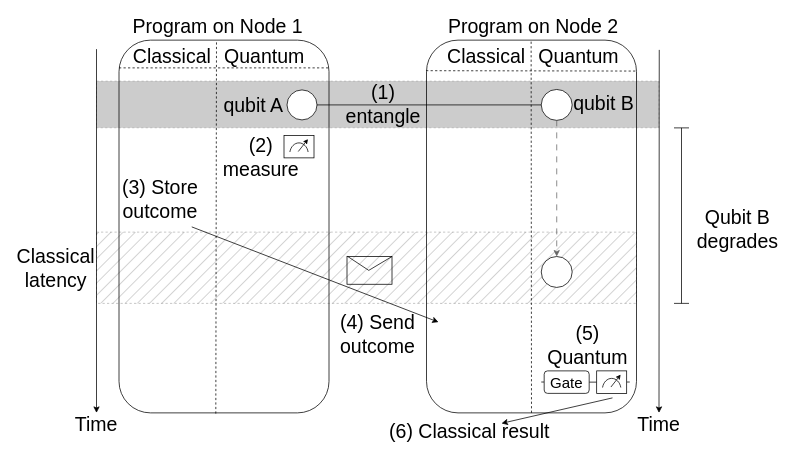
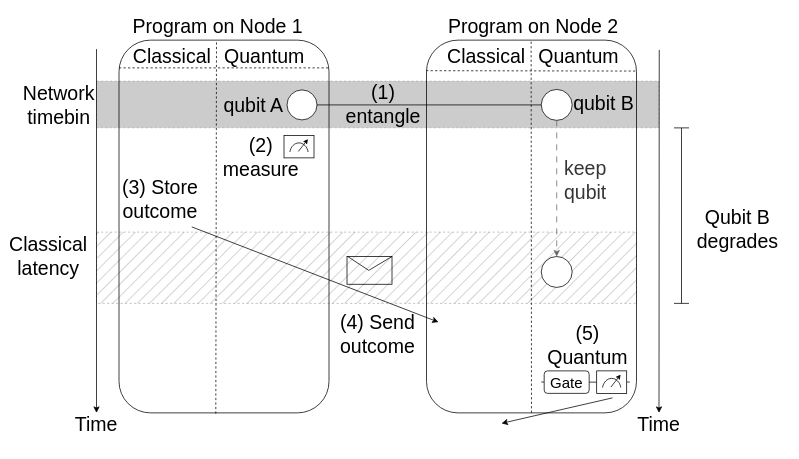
  <mxCell id="0" />
  <mxCell id="1" parent="0" />
  <mxCell id="2" value="" style="rounded=1;whiteSpace=wrap;html=1;fillColor=none;" parent="1" vertex="1"><mxGeometry x="158" y="53" width="280" height="497" as="geometry" /></mxCell>
  <mxCell id="3" value="" style="rounded=1;whiteSpace=wrap;html=1;fillColor=none;" parent="1" vertex="1"><mxGeometry x="568" y="53" width="280" height="497" as="geometry" /></mxCell>
  <mxCell id="4" value="" style="rounded=0;whiteSpace=wrap;html=1;dashed=1;fillColor=#000000;fillStyle=solid;opacity=20;" parent="1" vertex="1"><mxGeometry x="128" y="107.5" width="750" height="62.5" as="geometry" /></mxCell>
  <mxCell id="5" value="" style="rounded=0;whiteSpace=wrap;html=1;dashed=1;fillColor=#000000;fillStyle=hatch;opacity=30;" parent="1" vertex="1"><mxGeometry x="128" y="309" width="720" height="95" as="geometry" /></mxCell>
  <mxCell id="6" style="edgeStyle=none;html=1;exitX=1;exitY=0.5;exitDx=0;exitDy=0;entryX=0;entryY=0.5;entryDx=0;entryDy=0;endArrow=none;endFill=0;" parent="1" source="7" target="9" edge="1"><mxGeometry relative="1" as="geometry" /></mxCell>
  <mxCell id="7" value="" style="ellipse;whiteSpace=wrap;html=1;aspect=fixed;" parent="1" vertex="1"><mxGeometry x="382" y="119.38" width="40" height="40" as="geometry" /></mxCell>
  <mxCell id="8" style="edgeStyle=none;html=1;exitX=0.5;exitY=1;exitDx=0;exitDy=0;entryX=0.5;entryY=0;entryDx=0;entryDy=0;dashed=1;dashPattern=8 8;fillColor=#f5f5f5;strokeColor=#666666;" edge="1" parent="1" source="9" target="54"><mxGeometry relative="1" as="geometry" /></mxCell>
  <mxCell id="9" value="" style="ellipse;whiteSpace=wrap;html=1;aspect=fixed;" parent="1" vertex="1"><mxGeometry x="721" y="118.75" width="41.25" height="41.25" as="geometry" /></mxCell>
  <mxCell id="10" value="" style="endArrow=classic;html=1;" parent="1" edge="1"><mxGeometry width="50" height="50" relative="1" as="geometry"><mxPoint x="255" y="302" as="sourcePoint" /><mxPoint x="584" y="429" as="targetPoint" /></mxGeometry></mxCell>
  <mxCell id="11" value="" style="group" parent="1" vertex="1" connectable="0"><mxGeometry x="462" y="341.5" width="60" height="37" as="geometry" /></mxCell>
  <mxCell id="12" value="" style="rounded=0;whiteSpace=wrap;html=1;fillColor=none;" parent="11" vertex="1"><mxGeometry width="60" height="37" as="geometry" /></mxCell>
  <mxCell id="13" value="" style="endArrow=none;html=1;" parent="11" edge="1"><mxGeometry width="50" height="50" relative="1" as="geometry"><mxPoint x="29" y="18.5" as="sourcePoint" /><mxPoint x="60" as="targetPoint" /></mxGeometry></mxCell>
  <mxCell id="14" value="" style="endArrow=none;html=1;" parent="11" edge="1"><mxGeometry width="50" height="50" relative="1" as="geometry"><mxPoint x="29" y="18.5" as="sourcePoint" /><mxPoint x="1" as="targetPoint" /></mxGeometry></mxCell>
+ <mxCell id="15" value="Network&lt;br&gt;timebin" style="text;html=1;strokeColor=none;fillColor=none;align=center;verticalAlign=middle;whiteSpace=wrap;rounded=0;fontSize=26;" parent="1" vertex="1"><mxGeometry x="28" y="99" width="100" height="82" as="geometry" /></mxCell>
  <mxCell id="16" value="(2) measure" style="text;html=1;strokeColor=none;fillColor=none;align=center;verticalAlign=middle;whiteSpace=wrap;rounded=0;fontSize=26;" parent="1" vertex="1"><mxGeometry x="287" y="180" width="121" height="57" as="geometry" /></mxCell>
  <mxCell id="17" value="(3) Store outcome" style="text;html=1;strokeColor=none;fillColor=none;align=center;verticalAlign=middle;whiteSpace=wrap;rounded=0;fontSize=26;" parent="1" vertex="1"><mxGeometry x="148" y="237" width="130" height="55" as="geometry" /></mxCell>
- <mxCell id="18" value="Classical&lt;br&gt;latency" style="text;html=1;strokeColor=none;fillColor=none;align=center;verticalAlign=middle;whiteSpace=wrap;rounded=0;fontSize=26;" parent="1" vertex="1"><mxGeometry x="20" y="302.25" width="108" height="108.5" as="geometry" /></mxCell>
+ <mxCell id="18" value="Classical&lt;br&gt;latency" style="text;html=1;strokeColor=none;fillColor=none;align=center;verticalAlign=middle;whiteSpace=wrap;rounded=0;fontSize=26;" parent="1" vertex="1"><mxGeometry x="10" y="287.25" width="108" height="108.5" as="geometry" /></mxCell>
  <mxCell id="19" value="Qubit B&lt;br&gt;degrades" style="text;html=1;strokeColor=none;fillColor=none;align=center;verticalAlign=middle;whiteSpace=wrap;rounded=0;fontSize=26;" parent="1" vertex="1"><mxGeometry x="923" y="255" width="120" height="100" as="geometry" /></mxCell>
  <mxCell id="20" value="" style="endArrow=classic;html=1;entryX=0.5;entryY=0;entryDx=0;entryDy=0;" parent="1" target="22" edge="1"><mxGeometry width="50" height="50" relative="1" as="geometry"><mxPoint x="128" y="65" as="sourcePoint" /><mxPoint x="128" y="490" as="targetPoint" /></mxGeometry></mxCell>
  <mxCell id="21" value="" style="endArrow=classic;html=1;entryX=0.5;entryY=0;entryDx=0;entryDy=0;" parent="1" target="23" edge="1"><mxGeometry width="50" height="50" relative="1" as="geometry"><mxPoint x="878.34" y="66" as="sourcePoint" /><mxPoint x="878" y="487" as="targetPoint" /></mxGeometry></mxCell>
  <mxCell id="22" value="Time" style="text;html=1;strokeColor=none;fillColor=none;align=center;verticalAlign=middle;whiteSpace=wrap;rounded=0;fontSize=26;" parent="1" vertex="1"><mxGeometry x="98" y="550" width="60" height="30" as="geometry" /></mxCell>
  <mxCell id="23" value="Time" style="text;html=1;strokeColor=none;fillColor=none;align=center;verticalAlign=middle;whiteSpace=wrap;rounded=0;fontSize=26;" parent="1" vertex="1"><mxGeometry x="848" y="550" width="60" height="30" as="geometry" /></mxCell>
  <mxCell id="24" value="(5) Quantum" style="text;html=1;strokeColor=none;fillColor=none;align=center;verticalAlign=middle;whiteSpace=wrap;rounded=0;fontSize=26;" parent="1" vertex="1"><mxGeometry x="718" y="440" width="130" height="40" as="geometry" /></mxCell>
- <mxCell id="25" value="(6) Classical result" style="text;html=1;strokeColor=none;fillColor=none;align=center;verticalAlign=middle;whiteSpace=wrap;rounded=0;fontSize=26;" parent="1" vertex="1"><mxGeometry x="498" y="560" width="255" height="30" as="geometry" /></mxCell>
  <mxCell id="26" value="Program on Node 1" style="text;html=1;strokeColor=none;fillColor=none;align=center;verticalAlign=middle;whiteSpace=wrap;rounded=0;fontSize=26;" parent="1" vertex="1"><mxGeometry x="172" y="20" width="236" height="30" as="geometry" /></mxCell>
  <mxCell id="27" value="Program on Node 2" style="text;html=1;strokeColor=none;fillColor=none;align=center;verticalAlign=middle;whiteSpace=wrap;rounded=0;fontSize=26;" parent="1" vertex="1"><mxGeometry x="588" y="20" width="245" height="30" as="geometry" /></mxCell>
+ <mxCell id="28" value="keep&lt;br&gt;qubit" style="text;html=1;align=center;verticalAlign=middle;whiteSpace=wrap;rounded=0;fontSize=26;fontColor=#363636;" parent="1" vertex="1"><mxGeometry x="739.25" y="200" width="81.5" height="80" as="geometry" /></mxCell>
  <mxCell id="29" value="Classical" style="text;html=1;strokeColor=none;fillColor=none;align=center;verticalAlign=middle;whiteSpace=wrap;rounded=0;fontSize=26;" parent="1" vertex="1"><mxGeometry x="618" y="60" width="60" height="30" as="geometry" /></mxCell>
  <mxCell id="30" value="Quantum" style="text;html=1;strokeColor=none;fillColor=none;align=center;verticalAlign=middle;whiteSpace=wrap;rounded=0;fontSize=26;" parent="1" vertex="1"><mxGeometry x="741" y="60" width="60" height="30" as="geometry" /></mxCell>
  <mxCell id="31" value="" style="endArrow=none;html=1;entryX=0.5;entryY=0;entryDx=0;entryDy=0;exitX=0.5;exitY=1;exitDx=0;exitDy=0;dashed=1;" parent="1" source="3" edge="1"><mxGeometry width="50" height="50" relative="1" as="geometry"><mxPoint x="707.5" y="501" as="sourcePoint" /><mxPoint x="707.5" y="54" as="targetPoint" /></mxGeometry></mxCell>
  <mxCell id="32" value="" style="endArrow=none;html=1;exitX=-0.002;exitY=0.082;exitDx=0;exitDy=0;dashed=1;exitPerimeter=0;entryX=0.997;entryY=0.083;entryDx=0;entryDy=0;entryPerimeter=0;" parent="1" source="3" target="3" edge="1"><mxGeometry width="50" height="50" relative="1" as="geometry"><mxPoint x="678" y="370" as="sourcePoint" /><mxPoint x="748" y="80" as="targetPoint" /></mxGeometry></mxCell>
  <mxCell id="33" value="" style="group;fontSize=14;" parent="1" vertex="1" connectable="0"><mxGeometry x="721" y="494" width="118" height="40" as="geometry" /></mxCell>
  <mxCell id="34" value="" style="endArrow=none;html=1;" parent="33" edge="1"><mxGeometry width="50" height="50" relative="1" as="geometry"><mxPoint x="113.91" y="14.86" as="sourcePoint" /><mxPoint x="118" y="14.86" as="targetPoint" /></mxGeometry></mxCell>
  <mxCell id="35" value="" style="endArrow=none;html=1;exitX=1;exitY=0.5;exitDx=0;exitDy=0;" parent="33" source="40" edge="1"><mxGeometry width="50" height="50" relative="1" as="geometry"><mxPoint x="78.91" y="50" as="sourcePoint" /><mxPoint x="73.91" y="15" as="targetPoint" /></mxGeometry></mxCell>
  <mxCell id="36" value="" style="rounded=0;whiteSpace=wrap;html=1;fillColor=default;" parent="33" vertex="1"><mxGeometry x="73.91" width="40" height="30" as="geometry" /></mxCell>
  <mxCell id="37" value="" style="endArrow=classic;html=1;endSize=4;" parent="33" edge="1"><mxGeometry width="50" height="50" relative="1" as="geometry"><mxPoint x="92.914" y="21.544" as="sourcePoint" /><mxPoint x="105.91" y="5" as="targetPoint" /></mxGeometry></mxCell>
  <mxCell id="38" value="" style="verticalLabelPosition=bottom;verticalAlign=top;html=1;shape=mxgraph.basic.arc;startAngle=0.28;endAngle=0.72;rotation=-180;" parent="33" vertex="1"><mxGeometry x="81.53" y="10" width="24.77" height="30" as="geometry" /></mxCell>
  <mxCell id="39" value="" style="endArrow=none;html=1;" parent="33" edge="1"><mxGeometry width="50" height="50" relative="1" as="geometry"><mxPoint y="14.86" as="sourcePoint" /><mxPoint x="3.91" y="14.86" as="targetPoint" /></mxGeometry></mxCell>
  <mxCell id="40" value="Gate" style="whiteSpace=wrap;html=1;fontSize=20;rounded=1;" parent="33" vertex="1"><mxGeometry x="3.91" width="60" height="30" as="geometry" /></mxCell>
  <mxCell id="41" value="" style="endArrow=classic;html=1;" parent="33" edge="1"><mxGeometry width="50" height="50" relative="1" as="geometry"><mxPoint x="95" y="36" as="sourcePoint" /><mxPoint x="-53" y="70" as="targetPoint" /></mxGeometry></mxCell>
  <mxCell id="42" value="" style="group" parent="1" vertex="1" connectable="0"><mxGeometry x="378" y="180" width="40" height="40" as="geometry" /></mxCell>
  <mxCell id="43" value="" style="rounded=0;whiteSpace=wrap;html=1;fillColor=default;" parent="42" vertex="1"><mxGeometry width="40" height="30" as="geometry" /></mxCell>
  <mxCell id="44" value="" style="endArrow=classic;html=1;endSize=4;" parent="42" edge="1"><mxGeometry width="50" height="50" relative="1" as="geometry"><mxPoint x="19.004" y="21.544" as="sourcePoint" /><mxPoint x="32" y="5" as="targetPoint" /></mxGeometry></mxCell>
  <mxCell id="45" value="" style="verticalLabelPosition=bottom;verticalAlign=top;html=1;shape=mxgraph.basic.arc;startAngle=0.28;endAngle=0.72;rotation=-180;" parent="42" vertex="1"><mxGeometry x="7.62" y="10" width="24.77" height="30" as="geometry" /></mxCell>
  <mxCell id="46" value="" style="endArrow=none;html=1;entryX=0.5;entryY=0;entryDx=0;entryDy=0;exitX=0.461;exitY=1.002;exitDx=0;exitDy=0;dashed=1;exitPerimeter=0;" parent="1" source="2" edge="1"><mxGeometry width="50" height="50" relative="1" as="geometry"><mxPoint x="288" y="500" as="sourcePoint" /><mxPoint x="288" y="53" as="targetPoint" /></mxGeometry></mxCell>
  <mxCell id="47" value="" style="endArrow=none;html=1;exitX=-0.002;exitY=0.082;exitDx=0;exitDy=0;dashed=1;exitPerimeter=0;entryX=0.997;entryY=0.083;entryDx=0;entryDy=0;entryPerimeter=0;" parent="1" edge="1"><mxGeometry width="50" height="50" relative="1" as="geometry"><mxPoint x="158" y="90" as="sourcePoint" /><mxPoint x="438" y="90" as="targetPoint" /></mxGeometry></mxCell>
  <mxCell id="48" value="Classical" style="text;html=1;strokeColor=none;fillColor=none;align=center;verticalAlign=middle;whiteSpace=wrap;rounded=0;fontSize=26;" parent="1" vertex="1"><mxGeometry x="199" y="60" width="60" height="30" as="geometry" /></mxCell>
  <mxCell id="49" value="Quantum" style="text;html=1;strokeColor=none;fillColor=none;align=center;verticalAlign=middle;whiteSpace=wrap;rounded=0;fontSize=26;" parent="1" vertex="1"><mxGeometry x="322" y="60" width="60" height="30" as="geometry" /></mxCell>
  <mxCell id="50" value="" style="endArrow=none;html=1;" parent="1" edge="1"><mxGeometry width="50" height="50" relative="1" as="geometry"><mxPoint x="908" y="404" as="sourcePoint" /><mxPoint x="908" y="170" as="targetPoint" /></mxGeometry></mxCell>
  <mxCell id="51" value="" style="endArrow=none;html=1;" parent="1" edge="1"><mxGeometry width="50" height="50" relative="1" as="geometry"><mxPoint x="898" y="404" as="sourcePoint" /><mxPoint x="918" y="404" as="targetPoint" /></mxGeometry></mxCell>
  <mxCell id="52" value="" style="endArrow=none;html=1;" parent="1" edge="1"><mxGeometry width="50" height="50" relative="1" as="geometry"><mxPoint x="898" y="170" as="sourcePoint" /><mxPoint x="918" y="170" as="targetPoint" /></mxGeometry></mxCell>
  <mxCell id="53" value="&lt;font style=&quot;font-size: 26px;&quot;&gt;(1)&lt;br&gt;entangle&lt;/font&gt;" style="text;html=1;strokeColor=none;fillColor=none;align=center;verticalAlign=middle;whiteSpace=wrap;rounded=0;fontSize=24;" vertex="1" parent="1"><mxGeometry x="438" y="123.75" width="145" height="30" as="geometry" /></mxCell>
  <mxCell id="54" value="" style="ellipse;whiteSpace=wrap;html=1;aspect=fixed;" vertex="1" parent="1"><mxGeometry x="721" y="341.5" width="41.25" height="41.25" as="geometry" /></mxCell>
  <mxCell id="55" value="(4) Send outcome" style="text;html=1;strokeColor=none;fillColor=none;align=center;verticalAlign=middle;whiteSpace=wrap;rounded=0;fontSize=26;" vertex="1" parent="1"><mxGeometry x="428" y="408" width="150" height="76" as="geometry" /></mxCell>
  <mxCell id="56" value="qubit B" style="text;html=1;strokeColor=none;fillColor=none;align=center;verticalAlign=middle;whiteSpace=wrap;rounded=0;fontSize=26;" vertex="1" parent="1"><mxGeometry x="757" y="118" width="94.75" height="40" as="geometry" /></mxCell>
  <mxCell id="57" value="qubit A" style="text;html=1;strokeColor=none;fillColor=none;align=center;verticalAlign=middle;whiteSpace=wrap;rounded=0;fontSize=26;" vertex="1" parent="1"><mxGeometry x="290" y="120" width="94.75" height="40" as="geometry" /></mxCell>
